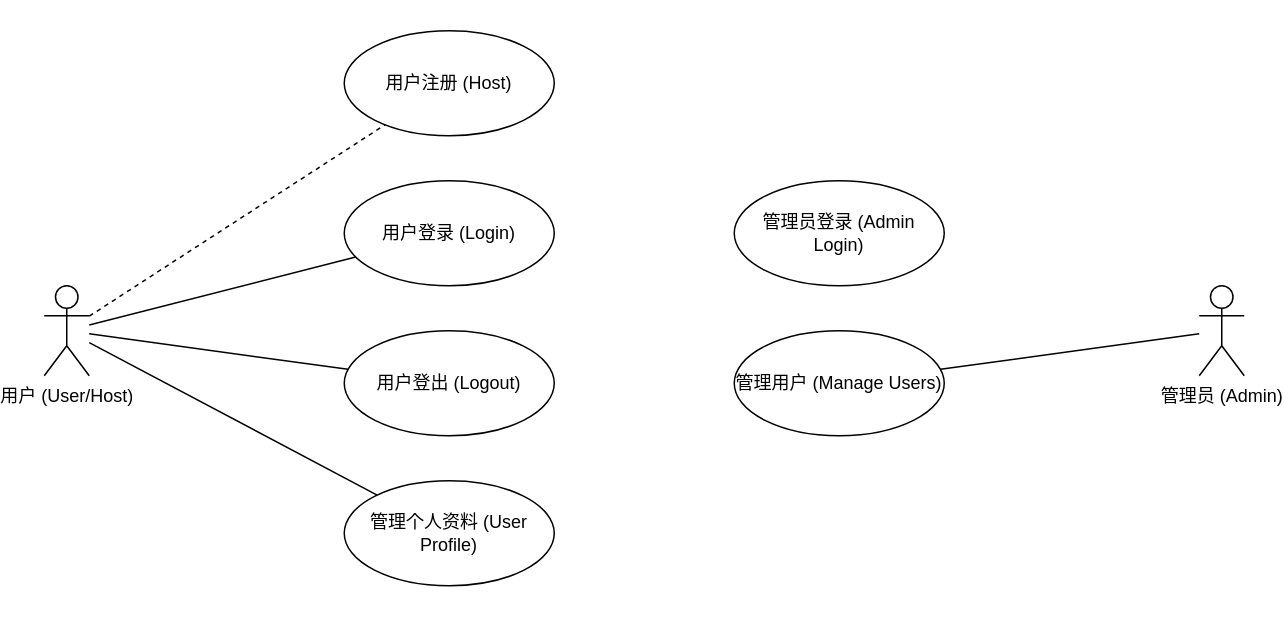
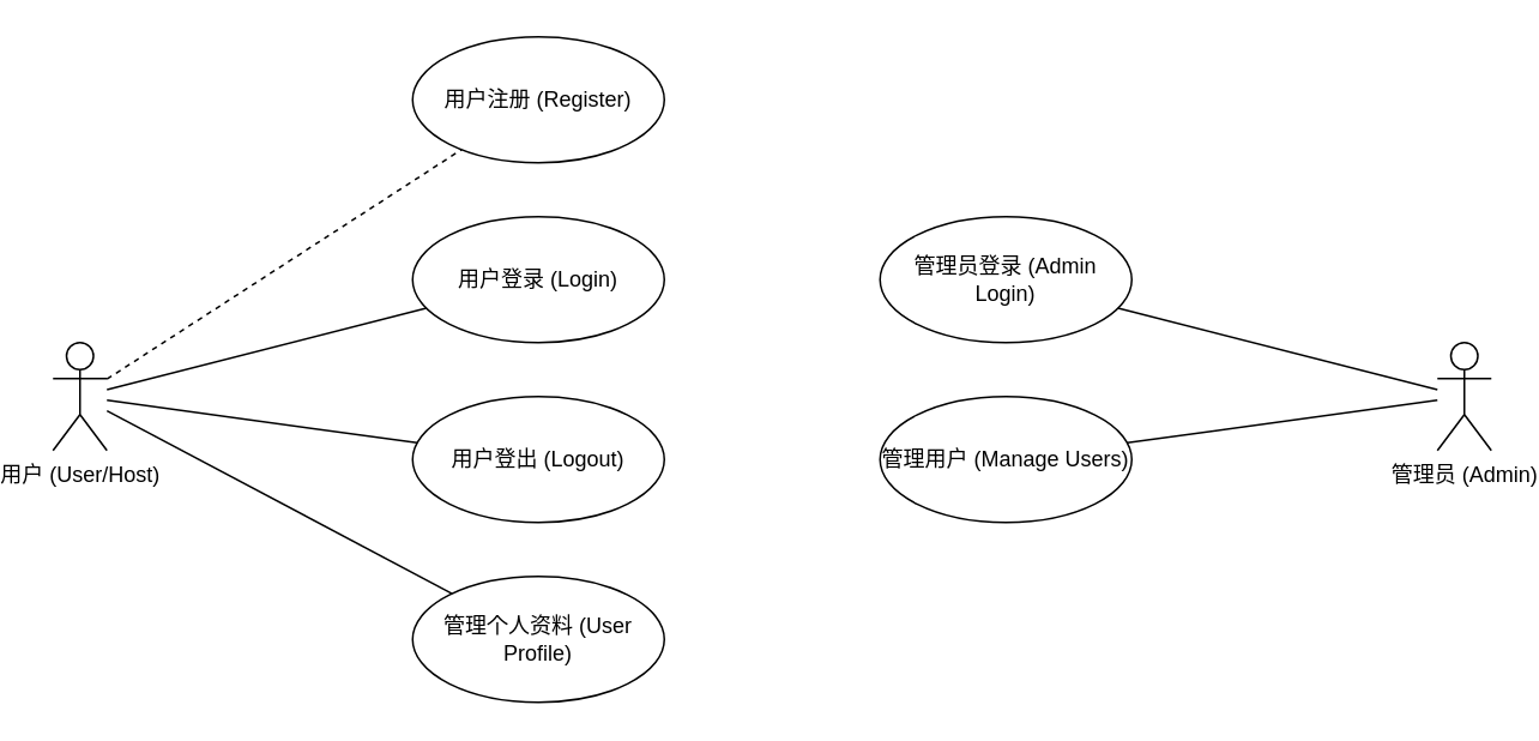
  <mxCell id="0" />
  <mxCell id="1" parent="0" />
  <mxCell id="2" value="用户 (User/Host)" style="shape=umlActor;verticalLabelPosition=bottom;verticalAlign=top;html=1;outlineConnect=0;labelBackgroundColor=none;" parent="1" vertex="1"><mxGeometry x="20" y="190" width="30" height="60" as="geometry" /></mxCell>
  <mxCell id="3" value="管理员 (Admin)" style="shape=umlActor;verticalLabelPosition=bottom;verticalAlign=top;html=1;outlineConnect=0;labelBackgroundColor=none;" parent="1" vertex="1"><mxGeometry x="790" y="190" width="30" height="60" as="geometry" /></mxCell>
- <mxCell id="4" value="用户注册 (Host)" style="ellipse;whiteSpace=wrap;html=1;labelBackgroundColor=none;" parent="1" vertex="1"><mxGeometry x="220" y="20" width="140" height="70" as="geometry" /></mxCell>
+ <mxCell id="4" value="用户注册 (Register)" style="ellipse;whiteSpace=wrap;html=1;labelBackgroundColor=none;" parent="1" vertex="1"><mxGeometry x="220" y="20" width="140" height="70" as="geometry" /></mxCell>
  <mxCell id="5" value="用户登录 (Login)" style="ellipse;whiteSpace=wrap;html=1;labelBackgroundColor=none;" parent="1" vertex="1"><mxGeometry x="220" y="120" width="140" height="70" as="geometry" /></mxCell>
  <mxCell id="6" value="用户登出 (Logout)" style="ellipse;whiteSpace=wrap;html=1;labelBackgroundColor=none;" parent="1" vertex="1"><mxGeometry x="220" y="220" width="140" height="70" as="geometry" /></mxCell>
  <mxCell id="7" value="管理个人资料 (User Profile)" style="ellipse;whiteSpace=wrap;html=1;labelBackgroundColor=none;" parent="1" vertex="1"><mxGeometry x="220" y="320" width="140" height="70" as="geometry" /></mxCell>
  <mxCell id="8" value="管理员登录 (Admin Login)" style="ellipse;whiteSpace=wrap;html=1;labelBackgroundColor=none;" parent="1" vertex="1"><mxGeometry x="480" y="120" width="140" height="70" as="geometry" /></mxCell>
  <mxCell id="9" value="管理用户 (Manage Users)" style="ellipse;whiteSpace=wrap;html=1;labelBackgroundColor=none;" parent="1" vertex="1"><mxGeometry x="480" y="220" width="140" height="70" as="geometry" /></mxCell>
  <mxCell id="10" value="" style="endArrow=none;html=1;rounded=0;labelBackgroundColor=none;fontColor=default;dashed=1;" parent="1" source="2" target="4" edge="1"><mxGeometry width="50" height="50" relative="1" as="geometry"><mxPoint x="120" y="220" as="sourcePoint" /><mxPoint x="200" y="55" as="targetPoint" /></mxGeometry></mxCell>
  <mxCell id="11" value="" style="endArrow=none;html=1;rounded=0;labelBackgroundColor=none;fontColor=default;" parent="1" source="2" target="5" edge="1"><mxGeometry width="50" height="50" relative="1" as="geometry"><mxPoint x="120" y="220" as="sourcePoint" /><mxPoint x="200" y="155" as="targetPoint" /></mxGeometry></mxCell>
  <mxCell id="12" value="" style="endArrow=none;html=1;rounded=0;labelBackgroundColor=none;fontColor=default;" parent="1" source="2" target="6" edge="1"><mxGeometry width="50" height="50" relative="1" as="geometry"><mxPoint x="130" y="240" as="sourcePoint" /><mxPoint x="210" y="255" as="targetPoint" /></mxGeometry></mxCell>
  <mxCell id="13" value="" style="endArrow=none;html=1;rounded=0;labelBackgroundColor=none;fontColor=default;" parent="1" source="2" target="7" edge="1"><mxGeometry width="50" height="50" relative="1" as="geometry"><mxPoint x="120" y="240" as="sourcePoint" /><mxPoint x="200" y="355" as="targetPoint" /></mxGeometry></mxCell>
+ <mxCell id="14" value="" style="endArrow=none;html=1;rounded=0;labelBackgroundColor=none;fontColor=default;" parent="1" source="3" target="8" edge="1"><mxGeometry width="50" height="50" relative="1" as="geometry"><mxPoint x="720" y="220" as="sourcePoint" /><mxPoint x="640" y="155" as="targetPoint" /></mxGeometry></mxCell>
  <mxCell id="15" value="" style="endArrow=none;html=1;rounded=0;labelBackgroundColor=none;fontColor=default;" parent="1" source="3" target="9" edge="1"><mxGeometry width="50" height="50" relative="1" as="geometry"><mxPoint x="720" y="240" as="sourcePoint" /><mxPoint x="640" y="255" as="targetPoint" /></mxGeometry></mxCell>
